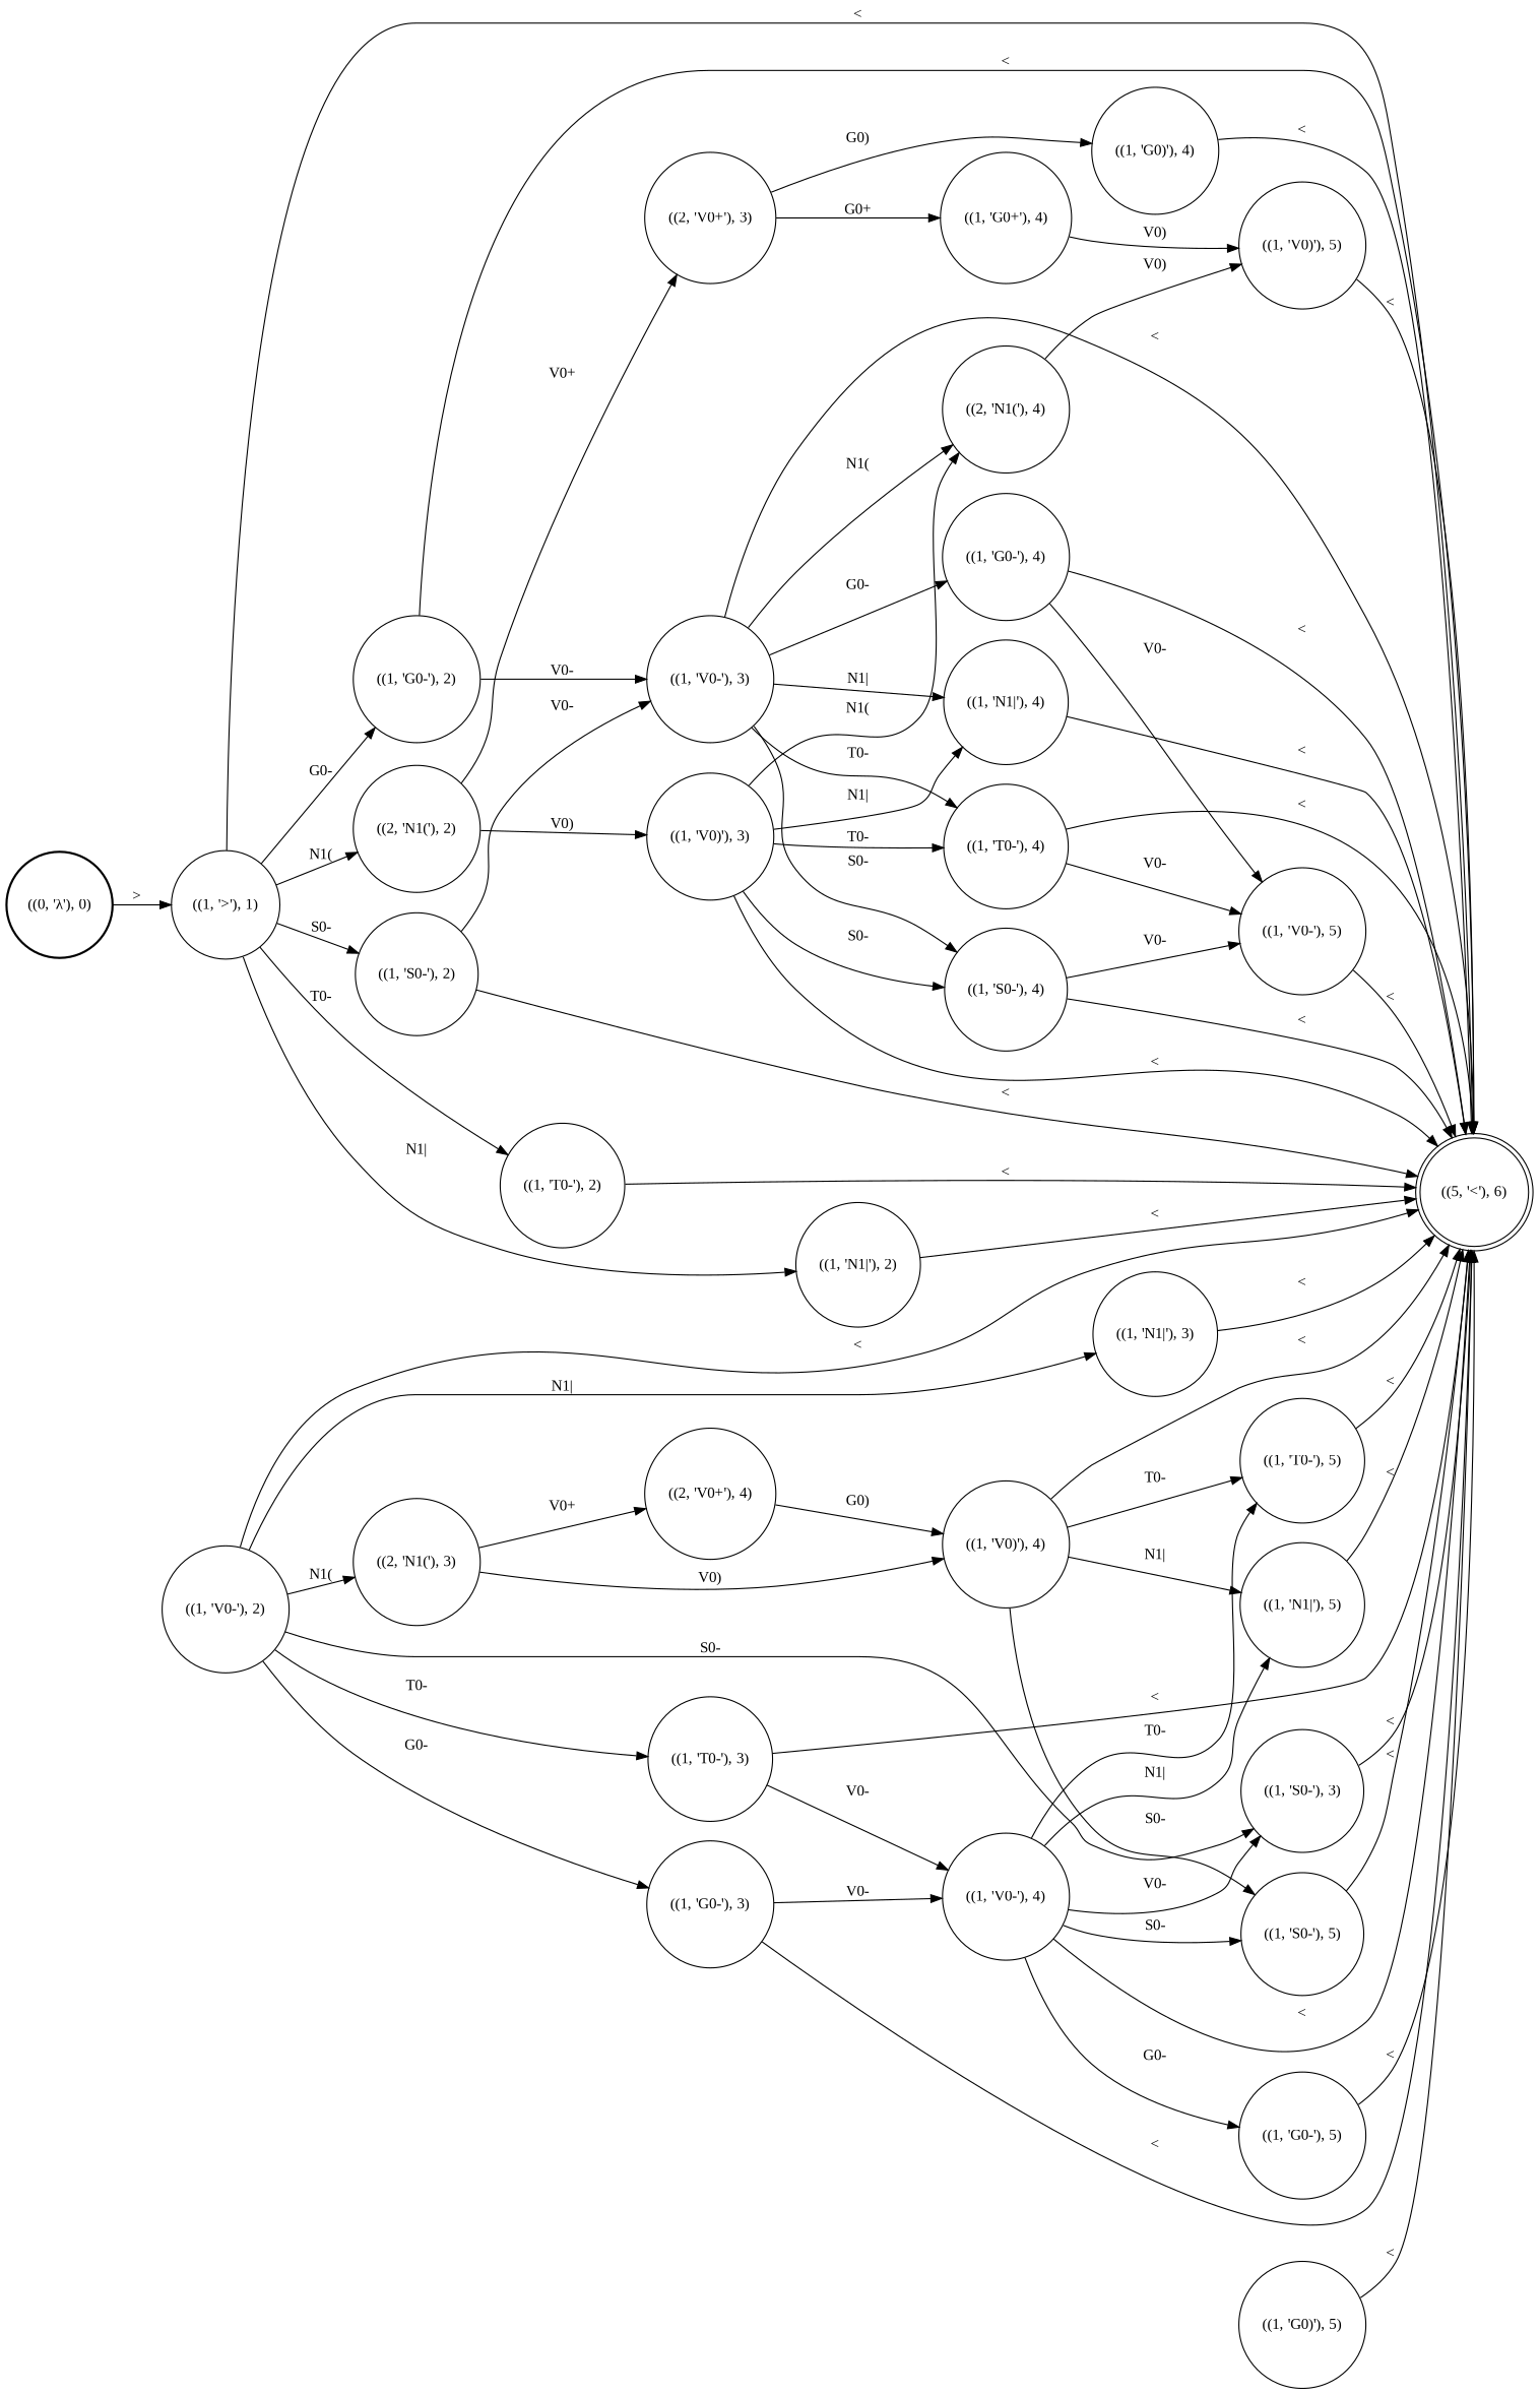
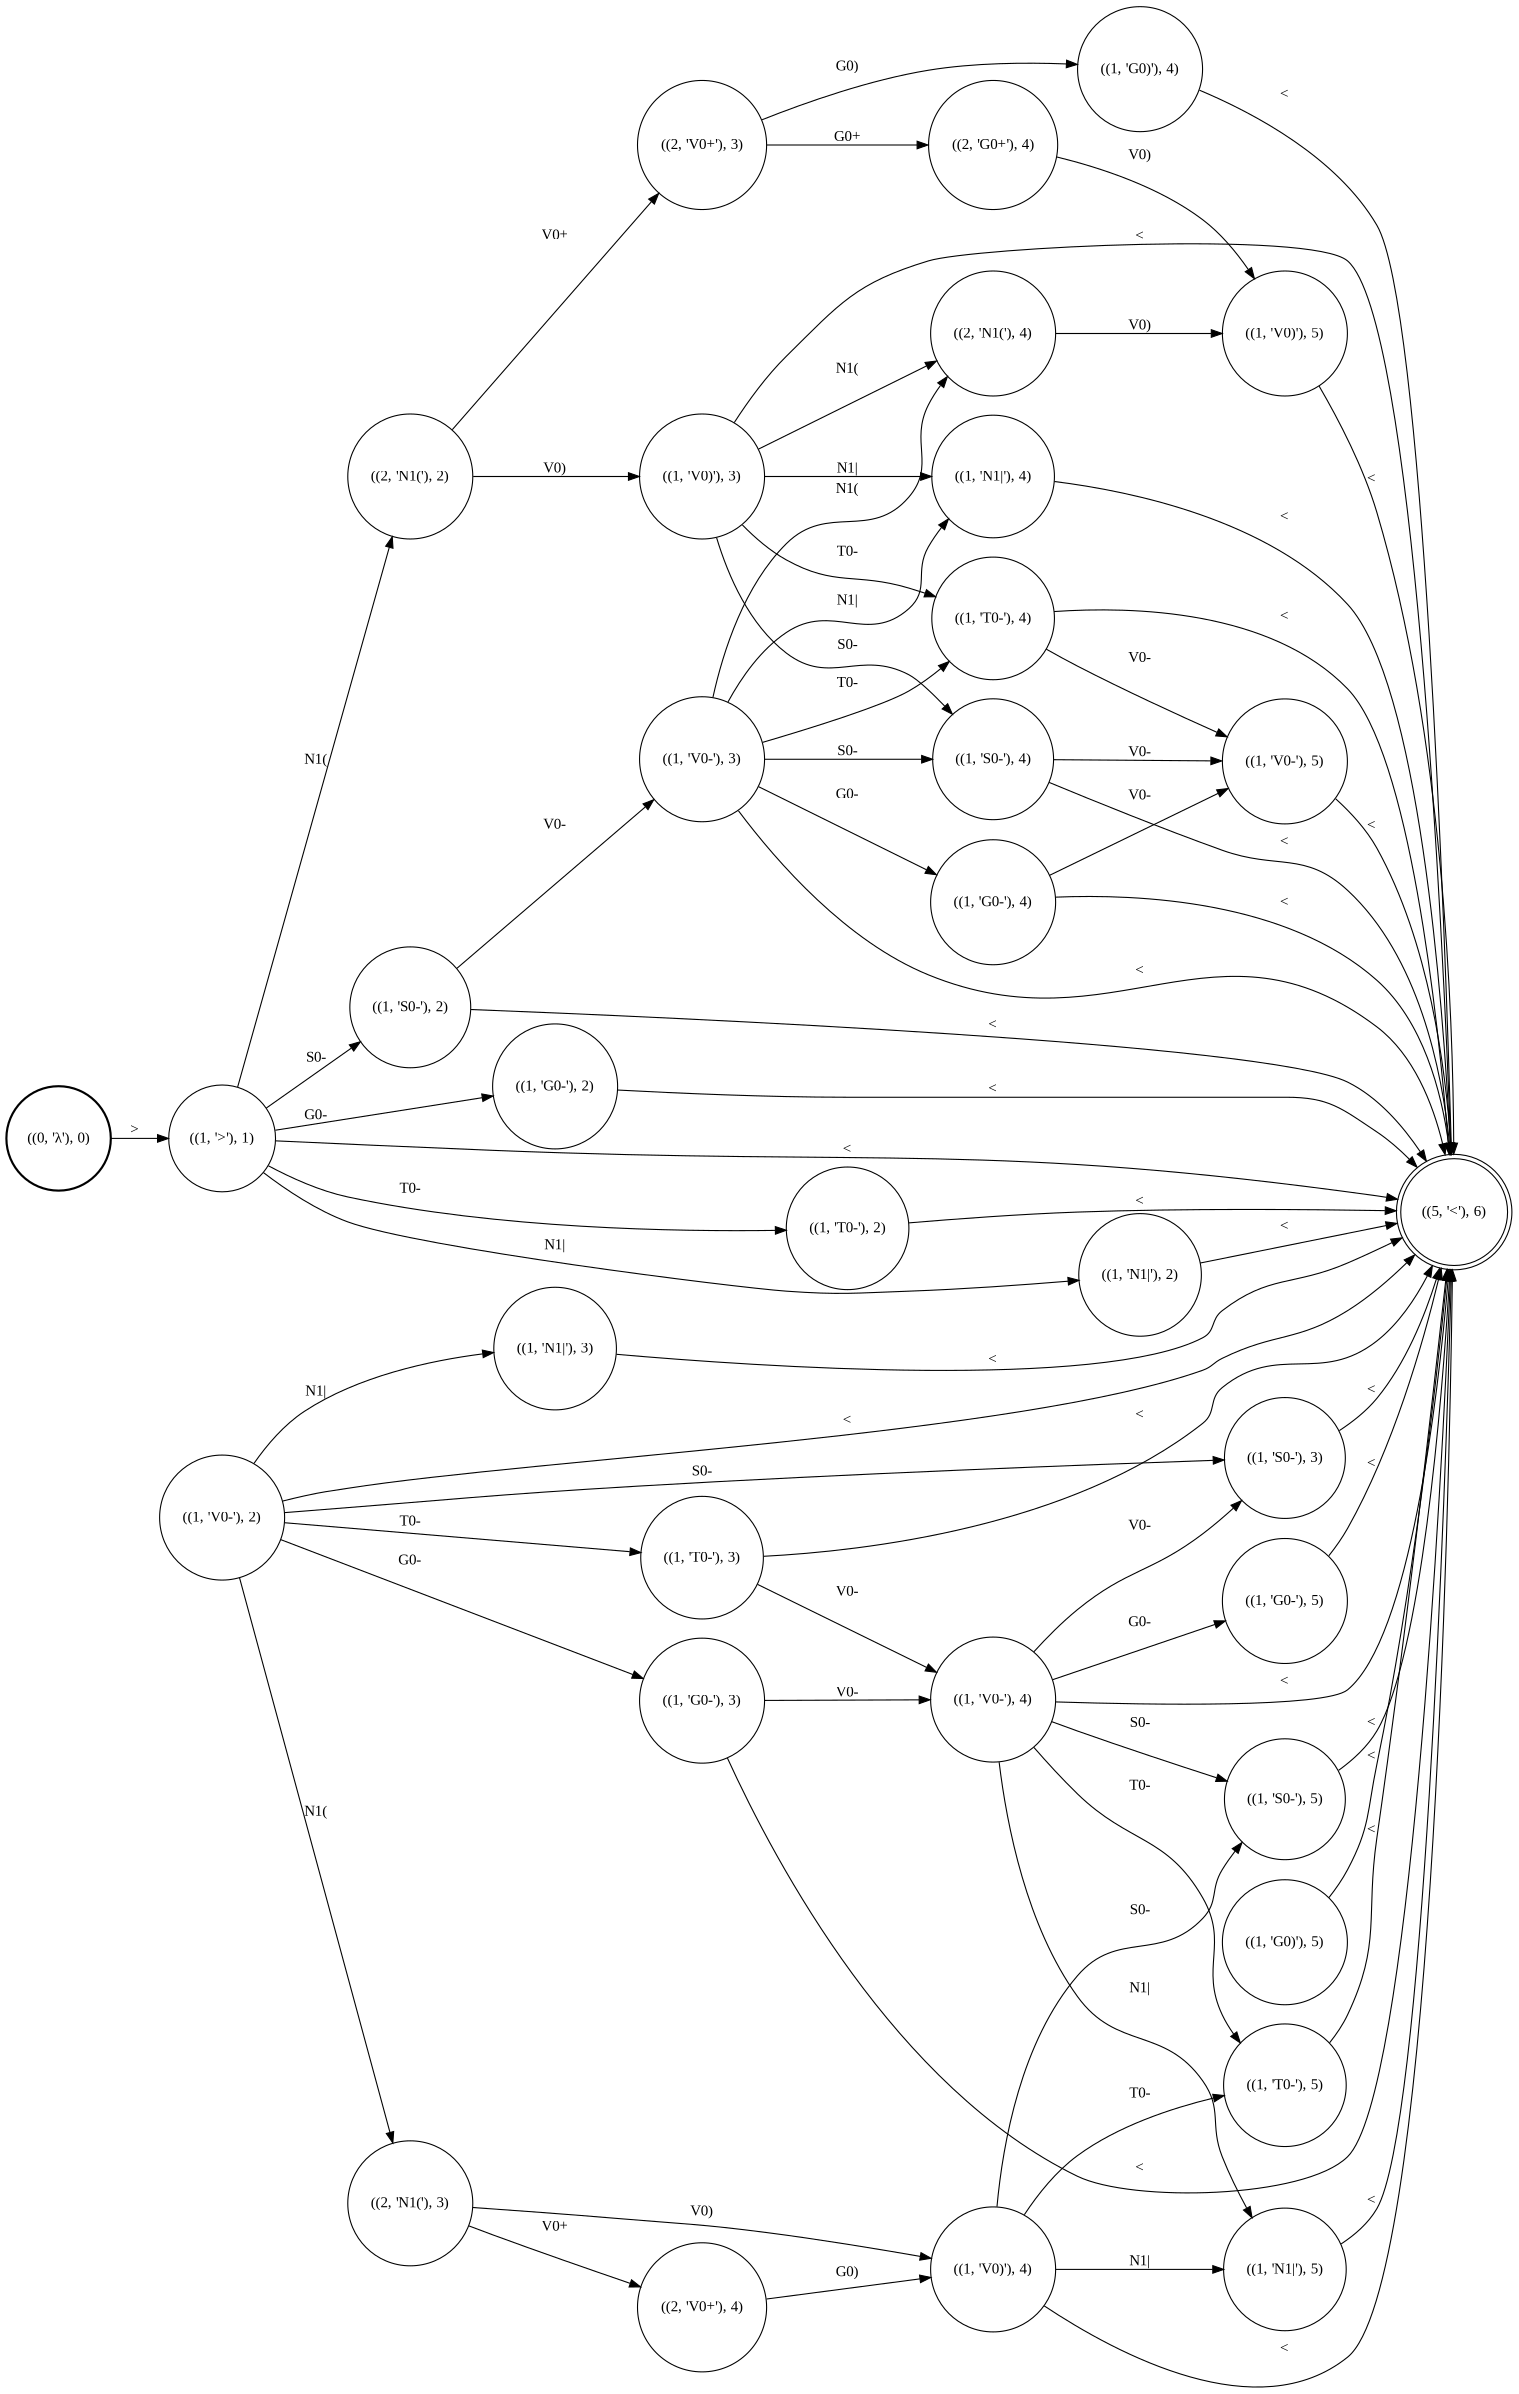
  digraph {
    fontname="Liberation Serif"
    rankdir=LR
    node [fontname="Liberation Serif" shape=circle]
    edge [fontname="Liberation Serif"]
    n1 [label="((5, '<'), 6)" shape=doublecircle]
    n2 [label="((2, 'V0+'), 3)"]
-   n3 [label="((1, 'G0+'), 4)"]
+   n3 [label="((2, 'G0+'), 4)"]
    n4 [label="((1, 'G0)'), 4)"]
    n5 [label="((1, 'V0)'), 5)"]
    n6 [label="((1, 'T0-'), 4)"]
    n7 [label="((1, 'V0-'), 5)"]
    n8 [label="((1, 'S0-'), 3)"]
    n9 [label="((1, 'V0-'), 4)"]
    n10 [label="((1, 'T0-'), 5)"]
    n11 [label="((1, 'S0-'), 5)"]
    n12 [label="((1, 'N1|'), 5)"]
    n13 [label="((1, 'G0-'), 5)"]
    n14 [label="((1, 'V0)'), 4)"]
    n15 [label="((1, 'N1|'), 4)"]
    n16 [label="((1, 'S0-'), 4)"]
    n17 [label="((1, 'G0-'), 2)"]
    n18 [label="((1, 'V0-'), 3)"]
    n19 [label="((2, 'N1('), 4)"]
    n20 [label="((1, 'G0-'), 4)"]
    n21 [label="((0, 'λ'), 0)" style=bold]
    n22 [label="((1, '>'), 1)"]
    n23 [label="((2, 'N1('), 2)"]
    n24 [label="((1, 'T0-'), 2)"]
    n25 [label="((1, 'N1|'), 2)"]
    n26 [label="((1, 'S0-'), 2)"]
    n27 [label="((1, 'N1|'), 3)"]
    n28 [label="((2, 'V0+'), 4)"]
    n29 [label="((1, 'G0)'), 5)"]
    n30 [label="((1, 'V0-'), 2)"]
    n31 [label="((2, 'N1('), 3)"]
    n32 [label="((1, 'T0-'), 3)"]
    n33 [label="((1, 'G0-'), 3)"]
    n34 [label="((1, 'V0)'), 3)"]
    n2 -> n3 [label="G0+"]
    n2 -> n4 [label="G0)"]
    n3 -> n5 [label="V0)"]
    n4 -> n1 [label="<"]
    n5 -> n1 [label="<"]
    n6 -> n1 [label="<"]
    n6 -> n7 [label="V0-"]
    n7 -> n1 [label="<"]
    n8 -> n1 [label="<"]
    n9 -> n1 [label="<"]
    n9 -> n8 [label="V0-"]
    n9 -> n10 [label="T0-"]
    n9 -> n11 [label="S0-"]
    n9 -> n12 [label="N1|"]
    n9 -> n13 [label="G0-"]
    n10 -> n1 [label="<"]
    n11 -> n1 [label="<"]
    n12 -> n1 [label="<"]
    n13 -> n1 [label="<"]
    n14 -> n1 [label="<"]
    n14 -> n10 [label="T0-"]
    n14 -> n11 [label="S0-"]
    n14 -> n12 [label="N1|"]
    n15 -> n1 [label="<"]
    n16 -> n1 [label="<"]
    n16 -> n7 [label="V0-"]
    n17 -> n1 [label="<"]
-   n17 -> n18 [label="V0-"]
    n18 -> n1 [label="<"]
    n18 -> n6 [label="T0-"]
    n18 -> n15 [label="N1|"]
    n18 -> n16 [label="S0-"]
    n18 -> n19 [label="N1("]
    n18 -> n20 [label="G0-"]
    n19 -> n5 [label="V0)"]
    n20 -> n1 [label="<"]
    n20 -> n7 [label="V0-"]
    n21 -> n22 [label=">"]
    n22 -> n1 [label="<"]
    n22 -> n17 [label="G0-"]
    n22 -> n23 [label="N1("]
    n22 -> n24 [label="T0-"]
    n22 -> n25 [label="N1|"]
    n22 -> n26 [label="S0-"]
    n23 -> n2 [label="V0+"]
    n23 -> n34 [label="V0)"]
    n24 -> n1 [label="<"]
    n25 -> n1 [label="<"]
    n26 -> n1 [label="<"]
    n26 -> n18 [label="V0-"]
    n27 -> n1 [label="<"]
    n28 -> n14 [label="G0)"]
    n29 -> n1 [label="<"]
    n30 -> n1 [label="<"]
    n30 -> n8 [label="S0-"]
    n30 -> n27 [label="N1|"]
    n30 -> n31 [label="N1("]
    n30 -> n32 [label="T0-"]
    n30 -> n33 [label="G0-"]
    n31 -> n14 [label="V0)"]
    n31 -> n28 [label="V0+"]
    n32 -> n1 [label="<"]
    n32 -> n9 [label="V0-"]
    n33 -> n1 [label="<"]
    n33 -> n9 [label="V0-"]
    n34 -> n1 [label="<"]
    n34 -> n6 [label="T0-"]
    n34 -> n15 [label="N1|"]
    n34 -> n16 [label="S0-"]
    n34 -> n19 [label="N1("]
  }
